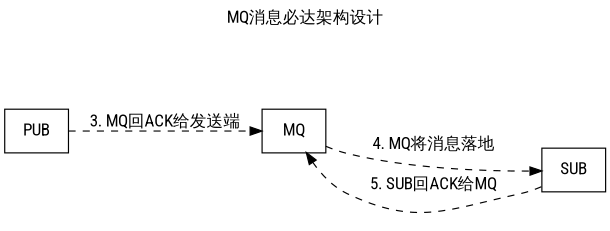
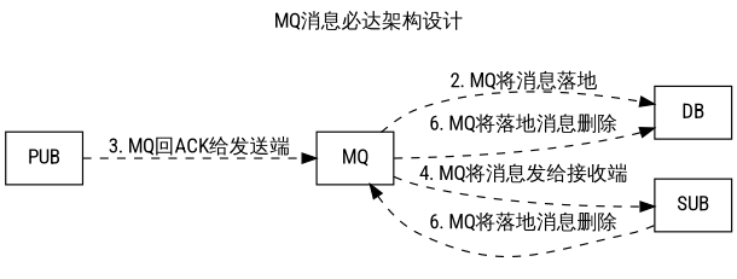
  digraph {
    fontname="Roboto Condensed"
    label="MQ消息必达架构设计"
    labelloc=t
    rankdir=LR
    node [fontname="Roboto Condensed" shape=record]
    edge [fontname="Roboto Condensed" style=dashed]
    PUB
    MQ
+   DB
    SUB
    PUB -> MQ [label="3. MQ回ACK给发送端"]
-   MQ -> SUB [label="4. MQ将消息落地"]
-   SUB -> MQ [label="5. SUB回ACK给MQ"]
+   MQ -> DB [label="2. MQ将消息落地"]
+   MQ -> DB [label="6. MQ将落地消息删除"]
+   MQ -> SUB [label="4. MQ将消息发给接收端"]
+   SUB -> MQ [label="6. MQ将落地消息删除"]
  }
